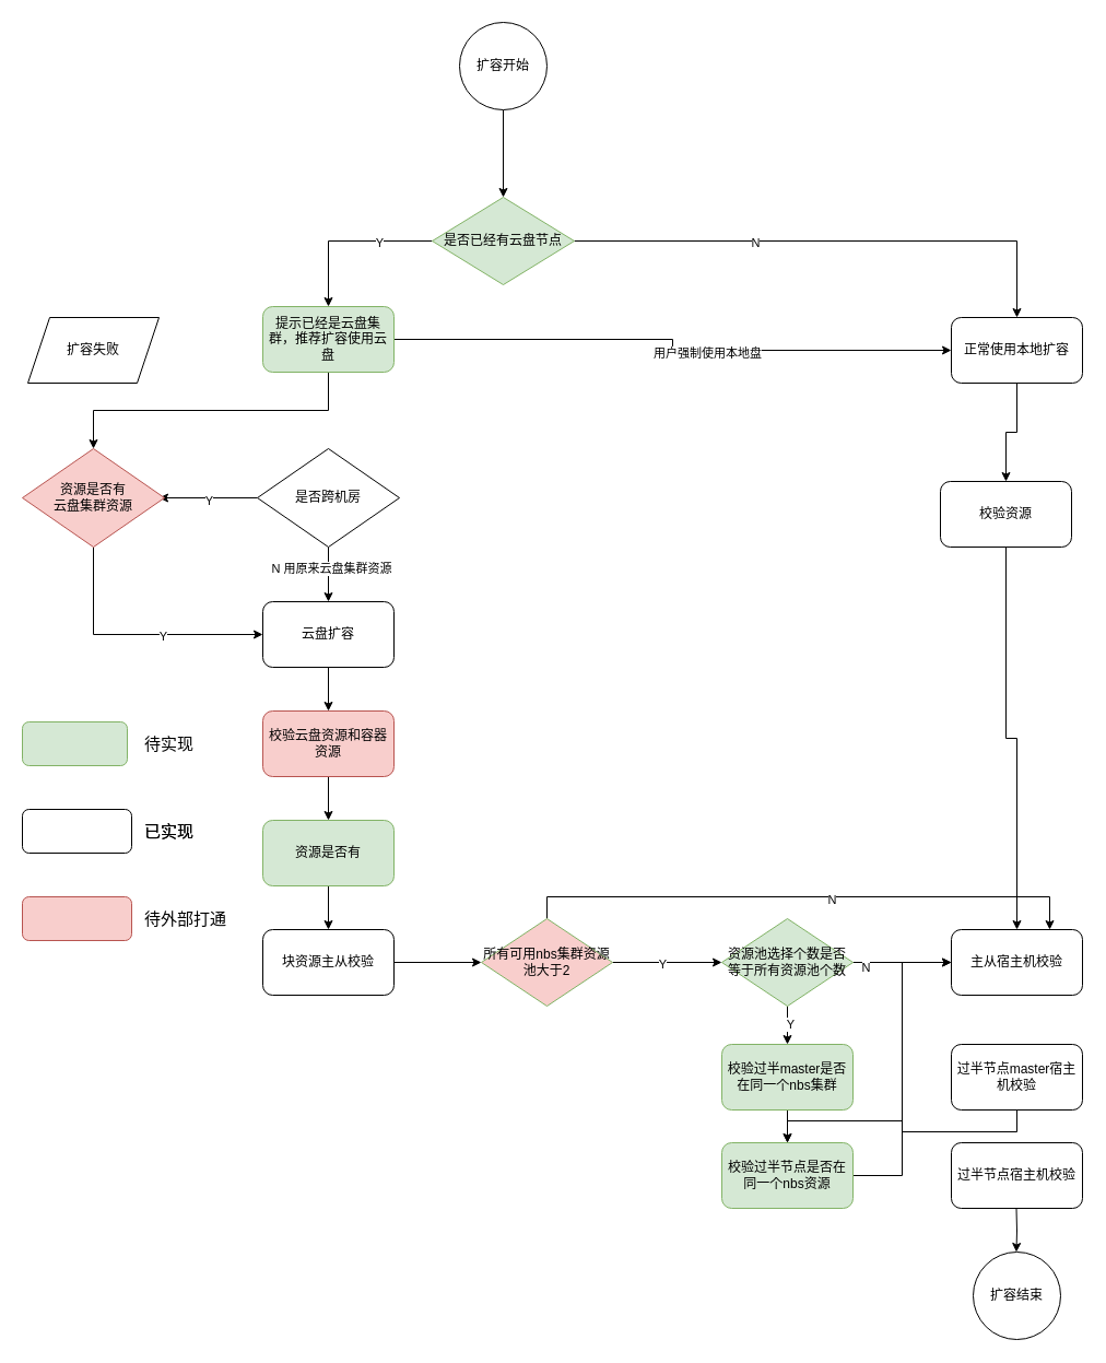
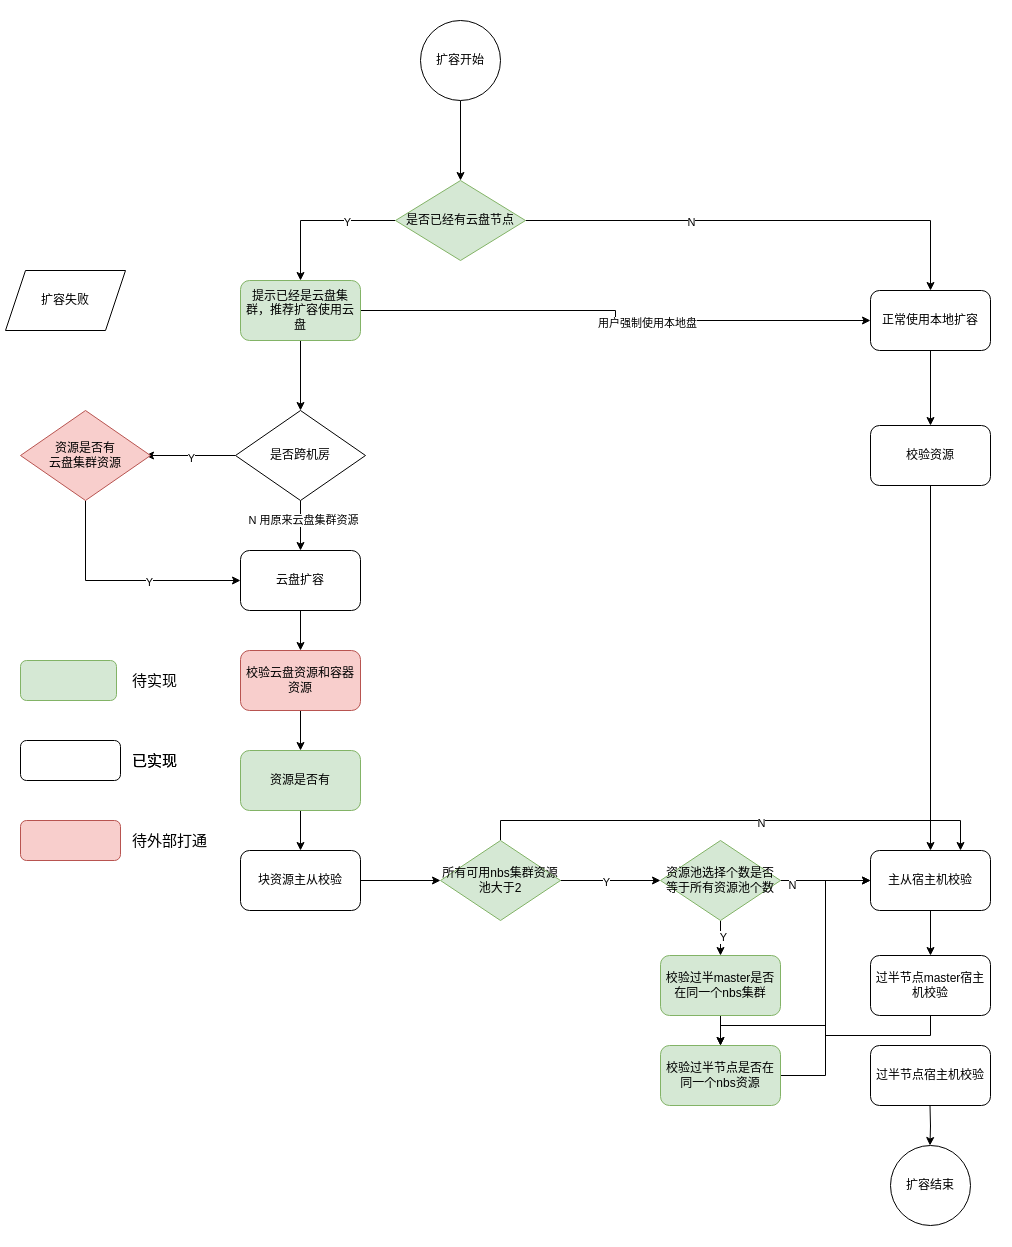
  <mxCell id="0" />
  <mxCell id="1" parent="0" />
  <mxCell id="2" value="" style="edgeStyle=orthogonalEdgeStyle;rounded=0;orthogonalLoop=1;jettySize=auto;html=1;" parent="1" edge="1"><mxGeometry relative="1" as="geometry"><mxPoint x="460" y="100" as="sourcePoint" /><mxPoint x="460" y="180" as="targetPoint" /></mxGeometry></mxCell>
  <mxCell id="3" value="" style="edgeStyle=orthogonalEdgeStyle;rounded=0;orthogonalLoop=1;jettySize=auto;html=1;" parent="1" source="7" edge="1"><mxGeometry relative="1" as="geometry"><mxPoint x="145" y="455" as="targetPoint" /></mxGeometry></mxCell>
  <mxCell id="4" value="Y" style="edgeLabel;html=1;align=center;verticalAlign=middle;resizable=0;points=[];" parent="3" vertex="1" connectable="0"><mxGeometry x="-0.007" y="2" relative="1" as="geometry"><mxPoint as="offset" /></mxGeometry></mxCell>
  <mxCell id="5" style="edgeStyle=orthogonalEdgeStyle;rounded=0;orthogonalLoop=1;jettySize=auto;html=1;exitX=0.5;exitY=1;exitDx=0;exitDy=0;entryX=0.5;entryY=0;entryDx=0;entryDy=0;" parent="1" source="7" target="24" edge="1"><mxGeometry relative="1" as="geometry" /></mxCell>
  <mxCell id="6" value="N 用原来云盘集群资源" style="edgeLabel;html=1;align=center;verticalAlign=middle;resizable=0;points=[];" parent="5" vertex="1" connectable="0"><mxGeometry x="-0.253" y="2" relative="1" as="geometry"><mxPoint as="offset" /></mxGeometry></mxCell>
  <mxCell id="7" value="是否跨机房" style="rhombus;whiteSpace=wrap;html=1;" parent="1" vertex="1"><mxGeometry x="235" y="410" width="130" height="90" as="geometry" /></mxCell>
  <mxCell id="8" style="edgeStyle=orthogonalEdgeStyle;rounded=0;orthogonalLoop=1;jettySize=auto;html=1;exitX=0;exitY=0.5;exitDx=0;exitDy=0;" parent="1" source="12" target="16" edge="1"><mxGeometry relative="1" as="geometry" /></mxCell>
  <mxCell id="9" value="Y" style="edgeLabel;html=1;align=center;verticalAlign=middle;resizable=0;points=[];" parent="8" vertex="1" connectable="0"><mxGeometry x="-0.372" y="1" relative="1" as="geometry"><mxPoint as="offset" /></mxGeometry></mxCell>
  <mxCell id="10" style="edgeStyle=orthogonalEdgeStyle;rounded=0;orthogonalLoop=1;jettySize=auto;html=1;exitX=1;exitY=0.5;exitDx=0;exitDy=0;entryX=0.5;entryY=0;entryDx=0;entryDy=0;" parent="1" source="12" target="18" edge="1"><mxGeometry relative="1" as="geometry" /></mxCell>
  <mxCell id="11" value="N" style="edgeLabel;html=1;align=center;verticalAlign=middle;resizable=0;points=[];" parent="10" vertex="1" connectable="0"><mxGeometry x="-0.305" y="-1" relative="1" as="geometry"><mxPoint as="offset" /></mxGeometry></mxCell>
  <mxCell id="12" value="是否已经有云盘节点" style="rhombus;whiteSpace=wrap;html=1;fillColor=#d5e8d4;strokeColor=#82b366;" parent="1" vertex="1"><mxGeometry x="395" y="180" width="130" height="80" as="geometry" /></mxCell>
  <mxCell id="13" style="edgeStyle=orthogonalEdgeStyle;rounded=0;orthogonalLoop=1;jettySize=auto;html=1;exitX=1;exitY=0.5;exitDx=0;exitDy=0;" parent="1" source="16" target="18" edge="1"><mxGeometry relative="1" as="geometry" /></mxCell>
  <mxCell id="14" value="用户强制使用本地盘" style="edgeLabel;html=1;align=center;verticalAlign=middle;resizable=0;points=[];" parent="13" vertex="1" connectable="0"><mxGeometry x="0.137" y="-2" relative="1" as="geometry"><mxPoint as="offset" /></mxGeometry></mxCell>
- <mxCell id="15" style="edgeStyle=orthogonalEdgeStyle;rounded=0;orthogonalLoop=1;jettySize=auto;html=1;exitX=0.5;exitY=1;exitDx=0;exitDy=0;" parent="1" source="16" target="21" edge="1"><mxGeometry relative="1" as="geometry" /></mxCell>
+ <mxCell id="15" style="edgeStyle=orthogonalEdgeStyle;rounded=0;orthogonalLoop=1;jettySize=auto;html=1;exitX=0.5;exitY=1;exitDx=0;exitDy=0;entryX=0.5;entryY=0;entryDx=0;entryDy=0;" parent="1" source="16" target="7" edge="1"><mxGeometry relative="1" as="geometry" /></mxCell>
  <mxCell id="16" value="提示已经是云盘集群，推荐扩容使用云盘" style="rounded=1;whiteSpace=wrap;html=1;fillColor=#d5e8d4;strokeColor=#82b366;" parent="1" vertex="1"><mxGeometry x="240" y="280" width="120" height="60" as="geometry" /></mxCell>
  <mxCell id="17" style="edgeStyle=orthogonalEdgeStyle;rounded=0;orthogonalLoop=1;jettySize=auto;html=1;exitX=0.5;exitY=1;exitDx=0;exitDy=0;entryX=0.5;entryY=0;entryDx=0;entryDy=0;" parent="1" source="18" target="32" edge="1"><mxGeometry relative="1" as="geometry" /></mxCell>
  <mxCell id="18" value="正常使用本地扩容" style="rounded=1;whiteSpace=wrap;html=1;" parent="1" vertex="1"><mxGeometry x="870" y="290" width="120" height="60" as="geometry" /></mxCell>
  <mxCell id="19" style="edgeStyle=orthogonalEdgeStyle;rounded=0;orthogonalLoop=1;jettySize=auto;html=1;exitX=0.5;exitY=1;exitDx=0;exitDy=0;entryX=0;entryY=0.5;entryDx=0;entryDy=0;" parent="1" source="21" target="24" edge="1"><mxGeometry relative="1" as="geometry" /></mxCell>
  <mxCell id="20" value="Y" style="edgeLabel;html=1;align=center;verticalAlign=middle;resizable=0;points=[];" parent="19" vertex="1" connectable="0"><mxGeometry x="0.214" y="-1" relative="1" as="geometry"><mxPoint as="offset" /></mxGeometry></mxCell>
  <mxCell id="21" value="资源是否有&lt;br&gt;云盘集群资源" style="rhombus;whiteSpace=wrap;html=1;fillColor=#f8cecc;strokeColor=#b85450;" parent="1" vertex="1"><mxGeometry x="20" y="410" width="130" height="90" as="geometry" /></mxCell>
- <mxCell id="22" value="扩容失败" style="shape=parallelogram;perimeter=parallelogramPerimeter;whiteSpace=wrap;html=1;fixedSize=1;" parent="1" vertex="1"><mxGeometry x="25" y="290" width="120" height="60" as="geometry" /></mxCell>
+ <mxCell id="22" value="扩容失败" style="shape=parallelogram;perimeter=parallelogramPerimeter;whiteSpace=wrap;html=1;fixedSize=1;" parent="1" vertex="1"><mxGeometry x="5" y="270" width="120" height="60" as="geometry" /></mxCell>
  <mxCell id="23" style="edgeStyle=orthogonalEdgeStyle;rounded=0;orthogonalLoop=1;jettySize=auto;html=1;exitX=0.5;exitY=1;exitDx=0;exitDy=0;entryX=0.5;entryY=0;entryDx=0;entryDy=0;" parent="1" source="24" target="30" edge="1"><mxGeometry relative="1" as="geometry" /></mxCell>
  <mxCell id="24" value="云盘扩容" style="rounded=1;whiteSpace=wrap;html=1;" parent="1" vertex="1"><mxGeometry x="240" y="550" width="120" height="60" as="geometry" /></mxCell>
  <mxCell id="25" style="edgeStyle=orthogonalEdgeStyle;rounded=0;orthogonalLoop=1;jettySize=auto;html=1;exitX=0.5;exitY=1;exitDx=0;exitDy=0;entryX=0.5;entryY=0;entryDx=0;entryDy=0;" parent="1" source="26" target="28" edge="1"><mxGeometry relative="1" as="geometry" /></mxCell>
  <mxCell id="26" value="资源是否有" style="rounded=1;whiteSpace=wrap;html=1;fillColor=#d5e8d4;strokeColor=#82b366;" parent="1" vertex="1"><mxGeometry x="240" y="750" width="120" height="60" as="geometry" /></mxCell>
  <mxCell id="27" style="edgeStyle=orthogonalEdgeStyle;rounded=0;orthogonalLoop=1;jettySize=auto;html=1;exitX=1;exitY=0.5;exitDx=0;exitDy=0;entryX=0;entryY=0.5;entryDx=0;entryDy=0;" edge="1" parent="1" source="28" target="61"><mxGeometry relative="1" as="geometry" /></mxCell>
  <mxCell id="28" value="块资源主从校验" style="rounded=1;whiteSpace=wrap;html=1;" parent="1" vertex="1"><mxGeometry x="240" y="850" width="120" height="60" as="geometry" /></mxCell>
  <mxCell id="29" style="edgeStyle=orthogonalEdgeStyle;rounded=0;orthogonalLoop=1;jettySize=auto;html=1;exitX=0.5;exitY=1;exitDx=0;exitDy=0;entryX=0.5;entryY=0;entryDx=0;entryDy=0;" parent="1" source="30" target="26" edge="1"><mxGeometry relative="1" as="geometry" /></mxCell>
  <mxCell id="30" value="校验云盘资源和容器资源" style="rounded=1;whiteSpace=wrap;html=1;fillColor=#f8cecc;strokeColor=#b85450;" parent="1" vertex="1"><mxGeometry x="240" y="650" width="120" height="60" as="geometry" /></mxCell>
  <mxCell id="31" style="edgeStyle=orthogonalEdgeStyle;rounded=0;orthogonalLoop=1;jettySize=auto;html=1;exitX=0.5;exitY=1;exitDx=0;exitDy=0;entryX=0.5;entryY=0;entryDx=0;entryDy=0;" edge="1" parent="1" source="32" target="42"><mxGeometry relative="1" as="geometry" /></mxCell>
- <mxCell id="32" value="校验资源" style="rounded=1;whiteSpace=wrap;html=1;" parent="1" vertex="1"><mxGeometry x="860" y="440" width="120" height="60" as="geometry" /></mxCell>
+ <mxCell id="32" value="校验资源" style="rounded=1;whiteSpace=wrap;html=1;" parent="1" vertex="1"><mxGeometry x="870" y="425" width="120" height="60" as="geometry" /></mxCell>
  <mxCell id="33" value="" style="rounded=1;whiteSpace=wrap;html=1;fillColor=#d5e8d4;strokeColor=#82b366;" parent="1" vertex="1"><mxGeometry x="20" y="660" width="96" height="40" as="geometry" /></mxCell>
  <mxCell id="34" value="&lt;div style=&quot;text-align: center; font-size: 15px;&quot;&gt;&lt;span style=&quot;background-color: initial; font-size: 15px;&quot;&gt;待实现&lt;/span&gt;&lt;/div&gt;" style="text;whiteSpace=wrap;html=1;fontSize=15;" parent="1" vertex="1"><mxGeometry x="130" y="665" width="50" height="30" as="geometry" /></mxCell>
  <mxCell id="35" value="" style="rounded=1;whiteSpace=wrap;html=1;" parent="1" vertex="1"><mxGeometry x="20" y="740" width="100" height="40" as="geometry" /></mxCell>
  <mxCell id="36" value="&lt;div style=&quot;text-align: center; font-size: 15px;&quot;&gt;&lt;span style=&quot;background-color: initial; font-size: 15px;&quot;&gt;已实现&lt;/span&gt;&lt;/div&gt;" style="text;whiteSpace=wrap;html=1;fontSize=15;" parent="1" vertex="1"><mxGeometry x="130" y="745" width="50" height="30" as="geometry" /></mxCell>
  <mxCell id="37" value="" style="rounded=1;whiteSpace=wrap;html=1;fillColor=#f8cecc;strokeColor=#b85450;" parent="1" vertex="1"><mxGeometry x="20" y="820" width="100" height="40" as="geometry" /></mxCell>
  <mxCell id="38" value="&lt;div style=&quot;text-align: center; font-size: 15px;&quot;&gt;&lt;span style=&quot;background-color: initial; font-size: 15px;&quot;&gt;已实现&lt;/span&gt;&lt;/div&gt;" style="text;whiteSpace=wrap;html=1;fontSize=15;" parent="1" vertex="1"><mxGeometry x="130" y="745" width="50" height="30" as="geometry" /></mxCell>
  <mxCell id="39" value="&lt;div style=&quot;text-align: center; font-size: 15px;&quot;&gt;待外部打通&lt;/div&gt;" style="text;whiteSpace=wrap;html=1;fontSize=15;" parent="1" vertex="1"><mxGeometry x="130" y="825" width="80" height="30" as="geometry" /></mxCell>
  <mxCell id="40" value="扩容开始" style="ellipse;whiteSpace=wrap;html=1;aspect=fixed;" parent="1" vertex="1"><mxGeometry x="420" y="20" width="80" height="80" as="geometry" /></mxCell>
+ <mxCell id="41" style="edgeStyle=orthogonalEdgeStyle;rounded=0;orthogonalLoop=1;jettySize=auto;html=1;exitX=0.5;exitY=1;exitDx=0;exitDy=0;entryX=0.5;entryY=0;entryDx=0;entryDy=0;" edge="1" parent="1" source="42" target="44"><mxGeometry relative="1" as="geometry" /></mxCell>
  <mxCell id="42" value="主从宿主机校验" style="rounded=1;whiteSpace=wrap;html=1;" vertex="1" parent="1"><mxGeometry x="870" y="850" width="120" height="60" as="geometry" /></mxCell>
  <mxCell id="43" style="edgeStyle=orthogonalEdgeStyle;rounded=0;orthogonalLoop=1;jettySize=auto;html=1;exitX=0.5;exitY=1;exitDx=0;exitDy=0;" edge="1" parent="1" source="44" target="56"><mxGeometry relative="1" as="geometry" /></mxCell>
  <mxCell id="44" value="过半节点master宿主机校验" style="rounded=1;whiteSpace=wrap;html=1;" vertex="1" parent="1"><mxGeometry x="870" y="955" width="120" height="60" as="geometry" /></mxCell>
  <mxCell id="45" value="过半节点宿主机校验" style="rounded=1;whiteSpace=wrap;html=1;" vertex="1" parent="1"><mxGeometry x="870" y="1045" width="120" height="60" as="geometry" /></mxCell>
  <mxCell id="46" style="edgeStyle=orthogonalEdgeStyle;rounded=0;orthogonalLoop=1;jettySize=auto;html=1;exitX=0.5;exitY=1;exitDx=0;exitDy=0;entryX=0.5;entryY=0;entryDx=0;entryDy=0;" edge="1" parent="1"><mxGeometry relative="1" as="geometry"><mxPoint x="929.5" y="1145" as="targetPoint" /><mxPoint x="929.5" y="1105" as="sourcePoint" /></mxGeometry></mxCell>
  <mxCell id="47" value="扩容结束" style="ellipse;whiteSpace=wrap;html=1;aspect=fixed;" vertex="1" parent="1"><mxGeometry x="890" y="1145" width="80" height="80" as="geometry" /></mxCell>
  <mxCell id="48" style="edgeStyle=orthogonalEdgeStyle;rounded=0;orthogonalLoop=1;jettySize=auto;html=1;exitX=0.5;exitY=1;exitDx=0;exitDy=0;entryX=0.5;entryY=0;entryDx=0;entryDy=0;" edge="1" parent="1" source="52" target="54"><mxGeometry relative="1" as="geometry" /></mxCell>
  <mxCell id="49" value="Y" style="edgeLabel;html=1;align=center;verticalAlign=middle;resizable=0;points=[];" vertex="1" connectable="0" parent="48"><mxGeometry x="-0.105" y="2" relative="1" as="geometry"><mxPoint as="offset" /></mxGeometry></mxCell>
  <mxCell id="50" style="edgeStyle=orthogonalEdgeStyle;rounded=0;orthogonalLoop=1;jettySize=auto;html=1;exitX=1;exitY=0.5;exitDx=0;exitDy=0;entryX=0;entryY=0.5;entryDx=0;entryDy=0;" edge="1" parent="1" source="52" target="42"><mxGeometry relative="1" as="geometry" /></mxCell>
  <mxCell id="51" value="N" style="edgeLabel;html=1;align=center;verticalAlign=middle;resizable=0;points=[];" vertex="1" connectable="0" parent="50"><mxGeometry x="-0.757" y="-4" relative="1" as="geometry"><mxPoint as="offset" /></mxGeometry></mxCell>
  <mxCell id="52" value="资源池选择个数是否等于所有资源池个数" style="rhombus;whiteSpace=wrap;html=1;fillColor=#d5e8d4;strokeColor=#82b366;" vertex="1" parent="1"><mxGeometry x="660" y="840" width="120" height="80" as="geometry" /></mxCell>
  <mxCell id="53" style="edgeStyle=orthogonalEdgeStyle;rounded=0;orthogonalLoop=1;jettySize=auto;html=1;exitX=0.5;exitY=1;exitDx=0;exitDy=0;entryX=0.5;entryY=0;entryDx=0;entryDy=0;" edge="1" parent="1" source="54" target="56"><mxGeometry relative="1" as="geometry" /></mxCell>
  <mxCell id="54" value="校验过半master是否在同一个nbs集群" style="rounded=1;whiteSpace=wrap;html=1;fillColor=#d5e8d4;strokeColor=#82b366;" vertex="1" parent="1"><mxGeometry x="660" y="955" width="120" height="60" as="geometry" /></mxCell>
  <mxCell id="55" style="edgeStyle=orthogonalEdgeStyle;rounded=0;orthogonalLoop=1;jettySize=auto;html=1;exitX=1;exitY=0.5;exitDx=0;exitDy=0;entryX=0;entryY=0.5;entryDx=0;entryDy=0;" edge="1" parent="1" source="56" target="42"><mxGeometry relative="1" as="geometry" /></mxCell>
  <mxCell id="56" value="校验过半节点是否在同一个nbs资源" style="rounded=1;whiteSpace=wrap;html=1;fillColor=#d5e8d4;strokeColor=#82b366;" vertex="1" parent="1"><mxGeometry x="660" y="1045" width="120" height="60" as="geometry" /></mxCell>
  <mxCell id="57" style="edgeStyle=orthogonalEdgeStyle;rounded=0;orthogonalLoop=1;jettySize=auto;html=1;exitX=1;exitY=0.5;exitDx=0;exitDy=0;entryX=0;entryY=0.5;entryDx=0;entryDy=0;" edge="1" parent="1" target="52" source="61"><mxGeometry relative="1" as="geometry"><mxPoint x="570" y="875" as="sourcePoint" /></mxGeometry></mxCell>
  <mxCell id="58" value="Y" style="edgeLabel;html=1;align=center;verticalAlign=middle;resizable=0;points=[];" connectable="0" vertex="1" parent="57"><mxGeometry x="-0.1" y="-1" relative="1" as="geometry"><mxPoint as="offset" /></mxGeometry></mxCell>
  <mxCell id="59" style="edgeStyle=orthogonalEdgeStyle;rounded=0;orthogonalLoop=1;jettySize=auto;html=1;exitX=0.5;exitY=0;exitDx=0;exitDy=0;entryX=0.75;entryY=0;entryDx=0;entryDy=0;" edge="1" parent="1" source="61" target="42"><mxGeometry relative="1" as="geometry" /></mxCell>
  <mxCell id="60" value="N" style="edgeLabel;html=1;align=center;verticalAlign=middle;resizable=0;points=[];" vertex="1" connectable="0" parent="59"><mxGeometry x="0.097" y="-2" relative="1" as="geometry"><mxPoint as="offset" /></mxGeometry></mxCell>
- <mxCell id="61" value="所有可用nbs集群资源池大于2" style="rhombus;whiteSpace=wrap;html=1;fillColor=#f8cecc;strokeColor=#82b366;" vertex="1" parent="1"><mxGeometry x="440" y="840" width="120" height="80" as="geometry" /></mxCell>
+ <mxCell id="61" value="所有可用nbs集群资源池大于2" style="rhombus;whiteSpace=wrap;html=1;fillColor=#d5e8d4;strokeColor=#82b366;" vertex="1" parent="1"><mxGeometry x="440" y="840" width="120" height="80" as="geometry" /></mxCell>
